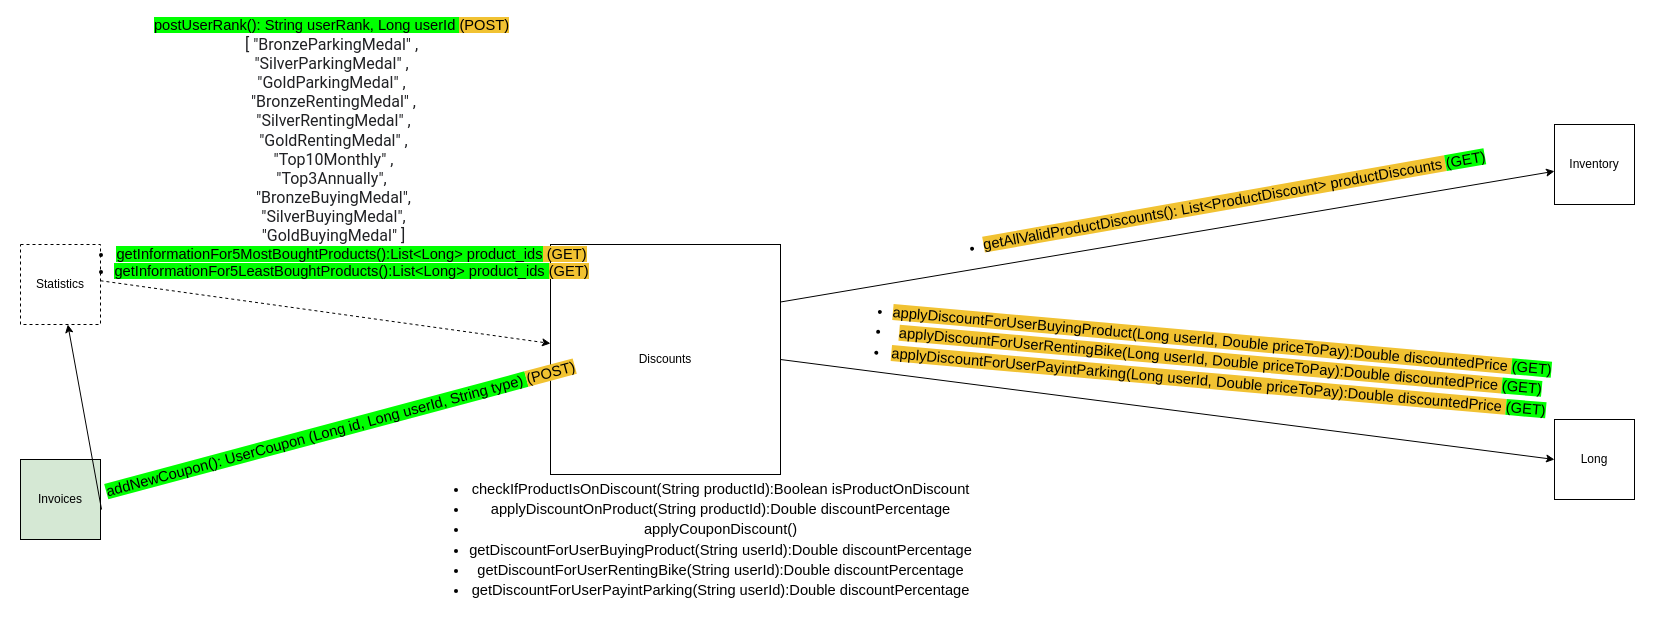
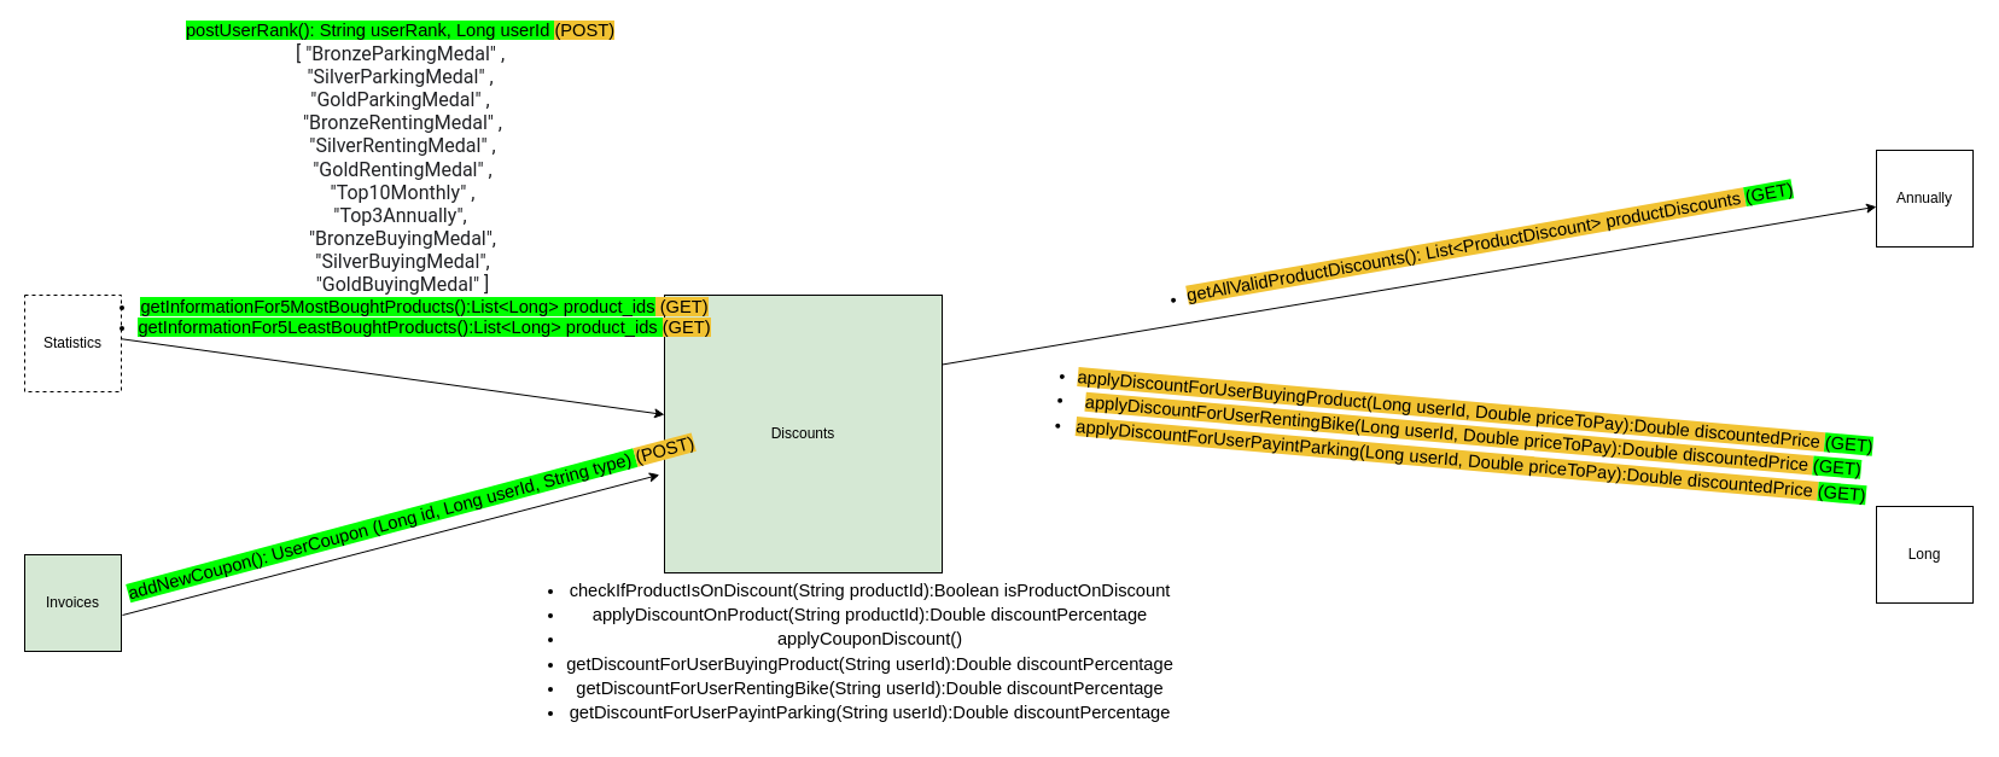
  <mxCell id="0" />
  <mxCell id="1" parent="0" />
- <mxCell id="2" value="Discounts" style="whiteSpace=wrap;html=1;aspect=fixed;" parent="1" vertex="1"><mxGeometry x="550" y="140" width="230" height="230" as="geometry" /></mxCell>
+ <mxCell id="2" value="Discounts" style="whiteSpace=wrap;html=1;aspect=fixed;fillColor=#d5e8d4;" parent="1" vertex="1"><mxGeometry x="550" y="140" width="230" height="230" as="geometry" /></mxCell>
  <mxCell id="3" value="Statistics" style="whiteSpace=wrap;html=1;aspect=fixed;dashed=1;" parent="1" vertex="1"><mxGeometry x="20" y="140" width="80" height="80" as="geometry" /></mxCell>
- <mxCell id="4" value="" style="endArrow=classic;html=1;exitX=1;exitY=0.453;exitDx=0;exitDy=0;exitPerimeter=0;dashed=1;" parent="1" source="3" target="2" edge="1"><mxGeometry width="50" height="50" relative="1" as="geometry"><mxPoint x="150" y="116.248" as="sourcePoint" /><mxPoint x="550" y="160" as="targetPoint" /></mxGeometry></mxCell>
+ <mxCell id="4" value="" style="endArrow=classic;html=1;exitX=1;exitY=0.453;exitDx=0;exitDy=0;exitPerimeter=0;" parent="1" source="3" target="2" edge="1"><mxGeometry width="50" height="50" relative="1" as="geometry"><mxPoint x="150" y="116.248" as="sourcePoint" /><mxPoint x="550" y="160" as="targetPoint" /></mxGeometry></mxCell>
  <mxCell id="5" value="&lt;span id=&quot;docs-internal-guid-0776d76f-7fff-dadd-46b4-f90dab9d0c2c&quot;&gt;&lt;div&gt;&lt;font style=&quot;font-size: 14px&quot;&gt;&lt;br&gt;&lt;/font&gt;&lt;/div&gt;&lt;div&gt;&lt;span id=&quot;docs-internal-guid-2fff2df0-7fff-cc5b-fffe-0dbda86f03f9&quot;&gt;&lt;span style=&quot;font-size: 11pt ; font-family: &amp;#34;arial&amp;#34; ; background-color: rgb(0 , 255 , 0) ; vertical-align: baseline&quot;&gt;postUserRank(): String userRank, Long userId &lt;/span&gt;&lt;span style=&quot;font-size: 11pt ; font-family: &amp;#34;arial&amp;#34; ; background-color: rgb(241 , 194 , 50) ; vertical-align: baseline&quot;&gt;(POST)&lt;/span&gt;&lt;/span&gt;&lt;br&gt;&lt;/div&gt;&lt;div&gt;&lt;span style=&quot;color: rgb(32 , 33 , 36) ; font-family: &amp;#34;roboto&amp;#34; , &amp;#34;arial&amp;#34; , sans-serif ; text-align: left ; background-color: rgb(255 , 255 , 255)&quot;&gt;&lt;font size=&quot;3&quot;&gt;[ &quot;BronzeParkingMedal&quot; ,&lt;/font&gt;&lt;/span&gt;&lt;/div&gt;&lt;div&gt;&lt;span style=&quot;color: rgb(32 , 33 , 36) ; font-family: &amp;#34;roboto&amp;#34; , &amp;#34;arial&amp;#34; , sans-serif ; text-align: left ; background-color: rgb(255 , 255 , 255)&quot;&gt;&lt;font size=&quot;3&quot;&gt;&amp;nbsp;&quot;SilverParkingMedal&quot; ,&amp;nbsp;&lt;/font&gt;&lt;/span&gt;&lt;/div&gt;&lt;div&gt;&lt;span style=&quot;color: rgb(32 , 33 , 36) ; font-family: &amp;#34;roboto&amp;#34; , &amp;#34;arial&amp;#34; , sans-serif ; text-align: left ; background-color: rgb(255 , 255 , 255)&quot;&gt;&lt;font size=&quot;3&quot;&gt;&quot;GoldParkingMedal&quot; ,&lt;/font&gt;&lt;/span&gt;&lt;/div&gt;&lt;div&gt;&lt;span style=&quot;color: rgb(32 , 33 , 36) ; font-family: &amp;#34;roboto&amp;#34; , &amp;#34;arial&amp;#34; , sans-serif ; text-align: left ; background-color: rgb(255 , 255 , 255)&quot;&gt;&lt;font size=&quot;3&quot;&gt;&amp;nbsp;&quot;BronzeRentingMedal&quot; ,&lt;/font&gt;&lt;/span&gt;&lt;/div&gt;&lt;div&gt;&lt;span style=&quot;color: rgb(32 , 33 , 36) ; font-family: &amp;#34;roboto&amp;#34; , &amp;#34;arial&amp;#34; , sans-serif ; text-align: left ; background-color: rgb(255 , 255 , 255)&quot;&gt;&lt;font size=&quot;3&quot;&gt;&amp;nbsp;&quot;SilverRentingMedal&quot; ,&lt;/font&gt;&lt;/span&gt;&lt;/div&gt;&lt;div&gt;&lt;span style=&quot;color: rgb(32 , 33 , 36) ; font-family: &amp;#34;roboto&amp;#34; , &amp;#34;arial&amp;#34; , sans-serif ; text-align: left ; background-color: rgb(255 , 255 , 255)&quot;&gt;&lt;font size=&quot;3&quot;&gt;&amp;nbsp;&quot;GoldRentingMedal&quot; ,&lt;/font&gt;&lt;/span&gt;&lt;/div&gt;&lt;div&gt;&lt;span style=&quot;color: rgb(32 , 33 , 36) ; font-family: &amp;#34;roboto&amp;#34; , &amp;#34;arial&amp;#34; , sans-serif ; text-align: left ; background-color: rgb(255 , 255 , 255)&quot;&gt;&lt;font size=&quot;3&quot;&gt;&amp;nbsp;&quot;Top10Monthly&quot; ,&lt;/font&gt;&lt;/span&gt;&lt;/div&gt;&lt;div&gt;&lt;span style=&quot;color: rgb(32 , 33 , 36) ; font-family: &amp;#34;roboto&amp;#34; , &amp;#34;arial&amp;#34; , sans-serif ; text-align: left ; background-color: rgb(255 , 255 , 255)&quot;&gt;&lt;font size=&quot;3&quot;&gt;&quot;Top3Annually&quot;,&lt;/font&gt;&lt;/span&gt;&lt;/div&gt;&lt;div&gt;&lt;span style=&quot;color: rgb(32 , 33 , 36) ; font-family: &amp;#34;roboto&amp;#34; , &amp;#34;arial&amp;#34; , sans-serif ; text-align: left ; background-color: rgb(255 , 255 , 255)&quot;&gt;&lt;font size=&quot;3&quot;&gt;&amp;nbsp;&quot;BronzeBuyingMedal&quot;,&lt;/font&gt;&lt;/span&gt;&lt;/div&gt;&lt;div&gt;&lt;span style=&quot;color: rgb(32 , 33 , 36) ; font-family: &amp;#34;roboto&amp;#34; , &amp;#34;arial&amp;#34; , sans-serif ; text-align: left ; background-color: rgb(255 , 255 , 255)&quot;&gt;&lt;font size=&quot;3&quot;&gt;&amp;nbsp;&quot;SilverBuyingMedal&quot;,&lt;/font&gt;&lt;/span&gt;&lt;/div&gt;&lt;div&gt;&lt;span style=&quot;color: rgb(32 , 33 , 36) ; font-family: &amp;#34;roboto&amp;#34; , &amp;#34;arial&amp;#34; , sans-serif ; text-align: left ; background-color: rgb(255 , 255 , 255)&quot;&gt;&lt;font size=&quot;3&quot;&gt;&amp;nbsp;&quot;GoldBuyingMedal&quot; ]&lt;/font&gt;&lt;/span&gt;&lt;/div&gt;&lt;div&gt;&lt;ul style=&quot;font-size: 12px ; margin-top: 0px ; margin-bottom: 0px&quot;&gt;&lt;li dir=&quot;ltr&quot; style=&quot;list-style-type: disc ; font-size: 11pt ; font-family: &amp;#34;arial&amp;#34; ; vertical-align: baseline&quot;&gt;&lt;span style=&quot;font-size: 14.667px&quot;&gt;&lt;span id=&quot;docs-internal-guid-b4bcf6f6-7fff-0bc4-8595-61734151d07f&quot;&gt;&lt;span style=&quot;font-size: 11pt ; font-family: &amp;#34;arial&amp;#34; ; background-color: rgb(0 , 255 , 0) ; vertical-align: baseline&quot;&gt;getInformationFor5MostBoughtProducts():List&amp;lt;Long&amp;gt; product_ids&lt;/span&gt;&lt;span style=&quot;font-size: 11pt ; font-family: &amp;#34;arial&amp;#34; ; background-color: rgb(241 , 194 , 50) ; vertical-align: baseline&quot;&gt; (GET)&lt;/span&gt;&lt;/span&gt;&lt;br&gt;&lt;/span&gt;&lt;/li&gt;&lt;li dir=&quot;ltr&quot; style=&quot;list-style-type: disc ; font-size: 11pt ; font-family: &amp;#34;arial&amp;#34; ; vertical-align: baseline&quot;&gt;&lt;span id=&quot;docs-internal-guid-75ad5c36-7fff-940c-e9bb-29a2533e1e9c&quot;&gt;&lt;span style=&quot;font-size: 11pt ; font-family: &amp;#34;arial&amp;#34; ; background-color: rgb(0 , 255 , 0) ; vertical-align: baseline&quot;&gt;getInformationFor5LeastBoughtProducts():List&amp;lt;Long&amp;gt; product_ids &lt;/span&gt;&lt;span style=&quot;font-size: 11pt ; font-family: &amp;#34;arial&amp;#34; ; background-color: rgb(241 , 194 , 50) ; vertical-align: baseline&quot;&gt;(GET)&lt;/span&gt;&lt;/span&gt;&lt;br&gt;&lt;/li&gt;&lt;/ul&gt;&lt;/div&gt;&lt;/span&gt;" style="edgeLabel;html=1;align=center;verticalAlign=middle;resizable=0;points=[];labelBackgroundColor=none;" parent="4" vertex="1" connectable="0"><mxGeometry x="-0.321" y="-1" relative="1" as="geometry"><mxPoint x="78" y="-163" as="offset" /></mxGeometry></mxCell>
  <mxCell id="6" value="Long" style="whiteSpace=wrap;html=1;aspect=fixed;labelBackgroundColor=none;" parent="1" vertex="1"><mxGeometry x="1554" y="315" width="80" height="80" as="geometry" /></mxCell>
- <mxCell id="7" value="" style="endArrow=classic;html=1;exitX=1;exitY=0.5;exitDx=0;exitDy=0;entryX=0;entryY=0.5;entryDx=0;entryDy=0;" parent="1" source="2" target="6" edge="1"><mxGeometry width="50" height="50" relative="1" as="geometry"><mxPoint x="680" y="200" as="sourcePoint" /><mxPoint x="730" y="150" as="targetPoint" /></mxGeometry></mxCell>
  <mxCell id="8" value="&lt;span id=&quot;docs-internal-guid-154f1e40-7fff-d338-3244-75668722c115&quot;&gt;&lt;div&gt;&lt;/div&gt;&lt;ul style=&quot;margin-top: 0 ; margin-bottom: 0&quot;&gt;&lt;li dir=&quot;ltr&quot; style=&quot;list-style-type: disc ; font-size: 11pt ; font-family: &amp;#34;arial&amp;#34; ; background-color: transparent ; vertical-align: baseline&quot;&gt;&lt;p dir=&quot;ltr&quot; style=&quot;line-height: 1.38 ; margin-top: 0pt ; margin-bottom: 0pt&quot;&gt;&lt;span id=&quot;docs-internal-guid-2003c4a9-7fff-73ed-e97f-b2795de3d021&quot;&gt;&lt;span style=&quot;font-size: 11pt ; font-family: &amp;#34;arial&amp;#34; ; background-color: rgb(241 , 194 , 50) ; vertical-align: baseline&quot;&gt;applyDiscountForUserBuyingProduct(Long userId, Double priceToPay):Double discountedPrice &lt;/span&gt;&lt;span style=&quot;font-size: 11pt ; font-family: &amp;#34;arial&amp;#34; ; background-color: rgb(0 , 255 , 0) ; vertical-align: baseline&quot;&gt;(GET)&lt;/span&gt;&lt;/span&gt;&lt;br&gt;&lt;/p&gt;&lt;/li&gt;&lt;li dir=&quot;ltr&quot; style=&quot;list-style-type: disc ; font-size: 11pt ; font-family: &amp;#34;arial&amp;#34; ; background-color: transparent ; vertical-align: baseline&quot;&gt;&lt;p dir=&quot;ltr&quot; style=&quot;line-height: 1.38 ; margin-top: 0pt ; margin-bottom: 0pt&quot;&gt;&lt;span id=&quot;docs-internal-guid-69df0396-7fff-9b12-9cf7-c099e0b11b66&quot;&gt;&lt;span style=&quot;font-size: 11pt ; font-family: &amp;#34;arial&amp;#34; ; background-color: rgb(241 , 194 , 50) ; vertical-align: baseline&quot;&gt;applyDiscountForUserRentingBike(Long userId, Double priceToPay):Double discountedPrice &lt;/span&gt;&lt;span style=&quot;font-size: 11pt ; font-family: &amp;#34;arial&amp;#34; ; background-color: rgb(0 , 255 , 0) ; vertical-align: baseline&quot;&gt;(GET)&lt;/span&gt;&lt;/span&gt;&lt;br&gt;&lt;/p&gt;&lt;/li&gt;&lt;li dir=&quot;ltr&quot; style=&quot;list-style-type: disc ; font-size: 11pt ; font-family: &amp;#34;arial&amp;#34; ; background-color: transparent ; vertical-align: baseline&quot;&gt;&lt;p dir=&quot;ltr&quot; style=&quot;line-height: 1.38 ; margin-top: 0pt ; margin-bottom: 0pt&quot;&gt;&lt;span id=&quot;docs-internal-guid-e63ce420-7fff-b550-5a64-dfe4c1f687f1&quot;&gt;&lt;span style=&quot;font-size: 11pt ; font-family: &amp;#34;arial&amp;#34; ; background-color: rgb(241 , 194 , 50) ; vertical-align: baseline&quot;&gt;applyDiscountForUserPayintParking(Long userId, Double priceToPay):Double discountedPrice &lt;/span&gt;&lt;span style=&quot;font-size: 11pt ; font-family: &amp;#34;arial&amp;#34; ; background-color: rgb(0 , 255 , 0) ; vertical-align: baseline&quot;&gt;(GET)&lt;/span&gt;&lt;/span&gt;&lt;br&gt;&lt;/p&gt;&lt;/li&gt;&lt;/ul&gt;&lt;/span&gt;" style="text;html=1;align=center;verticalAlign=middle;resizable=0;points=[];autosize=1;rotation=5;" parent="1" vertex="1"><mxGeometry x="840" y="220" width="720" height="70" as="geometry" /></mxCell>
  <mxCell id="9" value="Invoices" style="whiteSpace=wrap;html=1;aspect=fixed;labelBackgroundColor=none;fillColor=#d5e8d4;" parent="1" vertex="1"><mxGeometry x="20" y="355" width="80" height="80" as="geometry" /></mxCell>
  <mxCell id="10" value="&lt;span id=&quot;docs-internal-guid-e5c69234-7fff-c2f6-853c-b2c558a3e0e1&quot;&gt;&lt;span style=&quot;font-size: 11pt ; font-family: &amp;#34;arial&amp;#34; ; background-color: rgb(0 , 255 , 0) ; vertical-align: baseline&quot;&gt;&lt;span id=&quot;docs-internal-guid-6fca579f-7fff-6d4c-936a-895ea3f8dd0c&quot;&gt;&lt;span style=&quot;font-size: 11pt ; font-family: &amp;#34;arial&amp;#34; ; vertical-align: baseline&quot;&gt;addNewCoupon&lt;/span&gt;&lt;/span&gt;(): UserCoupon (Long id, Long userId, String type) &lt;/span&gt;&lt;span style=&quot;font-size: 11pt ; font-family: &amp;#34;arial&amp;#34; ; background-color: rgb(241 , 194 , 50) ; vertical-align: baseline&quot;&gt;(POST)&lt;/span&gt;&lt;/span&gt;" style="text;html=1;align=center;verticalAlign=middle;resizable=0;points=[];autosize=1;rotation=-15;" parent="1" vertex="1"><mxGeometry x="90" y="315" width="500" height="20" as="geometry" /></mxCell>
- <mxCell id="11" value="" style="endArrow=classic;html=1;exitX=1.013;exitY=0.625;exitDx=0;exitDy=0;exitPerimeter=0;" parent="1" source="9" target="3" edge="1"><mxGeometry width="50" height="50" relative="1" as="geometry"><mxPoint x="310" y="460" as="sourcePoint" /><mxPoint x="360" y="410" as="targetPoint" /></mxGeometry></mxCell>
+ <mxCell id="11" value="" style="endArrow=classic;html=1;exitX=1.013;exitY=0.625;exitDx=0;exitDy=0;exitPerimeter=0;entryX=-0.018;entryY=0.647;entryDx=0;entryDy=0;entryPerimeter=0;" parent="1" source="9" target="2" edge="1"><mxGeometry width="50" height="50" relative="1" as="geometry"><mxPoint x="310" y="460" as="sourcePoint" /><mxPoint x="360" y="410" as="targetPoint" /></mxGeometry></mxCell>
  <mxCell id="12" value="&lt;span id=&quot;docs-internal-guid-3c46aafd-7fff-6bf7-34a3-cb0cecdefaa0&quot;&gt;&lt;ul style=&quot;margin-top: 0 ; margin-bottom: 0&quot;&gt;&lt;li dir=&quot;ltr&quot; style=&quot;list-style-type: disc ; font-size: 11pt ; font-family: &amp;#34;arial&amp;#34; ; background-color: transparent ; vertical-align: baseline&quot;&gt;&lt;p dir=&quot;ltr&quot; style=&quot;line-height: 1.38 ; margin-top: 0pt ; margin-bottom: 0pt&quot;&gt;&lt;span style=&quot;font-size: 11pt ; background-color: transparent ; vertical-align: baseline&quot;&gt;checkIfProductIsOnDiscount(String productId):Boolean isProductOnDiscount&lt;/span&gt;&lt;/p&gt;&lt;/li&gt;&lt;li dir=&quot;ltr&quot; style=&quot;list-style-type: disc ; font-size: 11pt ; font-family: &amp;#34;arial&amp;#34; ; background-color: transparent ; vertical-align: baseline&quot;&gt;&lt;p dir=&quot;ltr&quot; style=&quot;line-height: 1.38 ; margin-top: 0pt ; margin-bottom: 0pt&quot;&gt;&lt;span style=&quot;font-size: 11pt ; background-color: transparent ; vertical-align: baseline&quot;&gt;applyDiscountOnProduct(String productId):Double discountPercentage&lt;/span&gt;&lt;/p&gt;&lt;/li&gt;&lt;li dir=&quot;ltr&quot; style=&quot;list-style-type: disc ; font-size: 11pt ; font-family: &amp;#34;arial&amp;#34; ; background-color: transparent ; vertical-align: baseline&quot;&gt;&lt;p dir=&quot;ltr&quot; style=&quot;line-height: 1.38 ; margin-top: 0pt ; margin-bottom: 0pt&quot;&gt;&lt;span style=&quot;font-size: 11pt ; background-color: transparent ; vertical-align: baseline&quot;&gt;applyCouponDiscount()&lt;/span&gt;&lt;/p&gt;&lt;/li&gt;&lt;li dir=&quot;ltr&quot; style=&quot;list-style-type: disc ; font-size: 11pt ; font-family: &amp;#34;arial&amp;#34; ; background-color: transparent ; vertical-align: baseline&quot;&gt;&lt;p dir=&quot;ltr&quot; style=&quot;line-height: 1.38 ; margin-top: 0pt ; margin-bottom: 0pt&quot;&gt;&lt;span style=&quot;font-size: 11pt ; background-color: transparent ; vertical-align: baseline&quot;&gt;getDiscountForUserBuyingProduct(String userId):Double discountPercentage&lt;/span&gt;&lt;/p&gt;&lt;/li&gt;&lt;li dir=&quot;ltr&quot; style=&quot;list-style-type: disc ; font-size: 11pt ; font-family: &amp;#34;arial&amp;#34; ; background-color: transparent ; vertical-align: baseline&quot;&gt;&lt;p dir=&quot;ltr&quot; style=&quot;line-height: 1.38 ; margin-top: 0pt ; margin-bottom: 0pt&quot;&gt;&lt;span style=&quot;font-size: 11pt ; background-color: transparent ; vertical-align: baseline&quot;&gt;getDiscountForUserRentingBike(String userId):Double discountPercentage&lt;/span&gt;&lt;/p&gt;&lt;/li&gt;&lt;li dir=&quot;ltr&quot; style=&quot;list-style-type: disc ; font-size: 11pt ; font-family: &amp;#34;arial&amp;#34; ; background-color: transparent ; vertical-align: baseline&quot;&gt;&lt;p dir=&quot;ltr&quot; style=&quot;line-height: 1.38 ; margin-top: 0pt ; margin-bottom: 0pt&quot;&gt;&lt;span style=&quot;font-size: 11pt ; background-color: transparent ; vertical-align: baseline&quot;&gt;getDiscountForUserPayintParking(String userId):Double discountPercentage&lt;/span&gt;&lt;/p&gt;&lt;/li&gt;&lt;/ul&gt;&lt;/span&gt;" style="text;html=1;align=center;verticalAlign=middle;resizable=0;points=[];autosize=1;" parent="1" vertex="1"><mxGeometry x="420" y="370" width="560" height="130" as="geometry" /></mxCell>
- <mxCell id="13" value="Inventory" style="whiteSpace=wrap;html=1;aspect=fixed;labelBackgroundColor=none;" parent="1" vertex="1"><mxGeometry x="1554" y="20" width="80" height="80" as="geometry" /></mxCell>
+ <mxCell id="13" value="Annually" style="whiteSpace=wrap;html=1;aspect=fixed;labelBackgroundColor=none;" parent="1" vertex="1"><mxGeometry x="1554" y="20" width="80" height="80" as="geometry" /></mxCell>
  <mxCell id="14" value="" style="endArrow=classic;html=1;exitX=1;exitY=0.25;exitDx=0;exitDy=0;" parent="1" source="2" target="13" edge="1"><mxGeometry width="50" height="50" relative="1" as="geometry"><mxPoint x="910" y="150" as="sourcePoint" /><mxPoint x="960" y="100" as="targetPoint" /></mxGeometry></mxCell>
  <mxCell id="15" value="&lt;ul&gt;&lt;li&gt;&lt;span id=&quot;docs-internal-guid-2ae51914-7fff-ee68-cbd9-52ebd93b26e3&quot;&gt;&lt;span style=&quot;font-size: 11pt ; font-family: &amp;#34;arial&amp;#34; ; background-color: rgb(241 , 194 , 50) ; vertical-align: baseline&quot;&gt;getAllValidProductDiscounts(): List&amp;lt;ProductDiscount&amp;gt; productDiscounts &lt;/span&gt;&lt;span style=&quot;font-size: 11pt ; font-family: &amp;#34;arial&amp;#34; ; background-color: rgb(0 , 255 , 0) ; vertical-align: baseline&quot;&gt;(GET)&lt;/span&gt;&lt;/span&gt;&lt;br&gt;&lt;/li&gt;&lt;/ul&gt;" style="text;html=1;align=center;verticalAlign=middle;resizable=0;points=[];autosize=1;rotation=-10;" parent="1" vertex="1"><mxGeometry x="929" y="80" width="570" height="40" as="geometry" /></mxCell>
